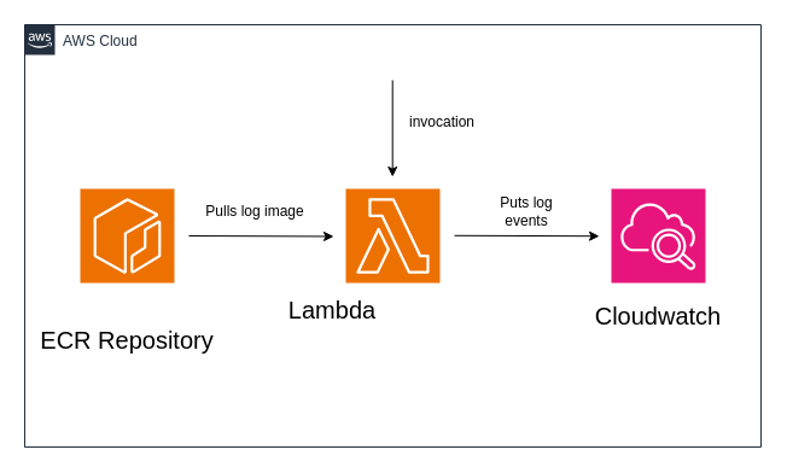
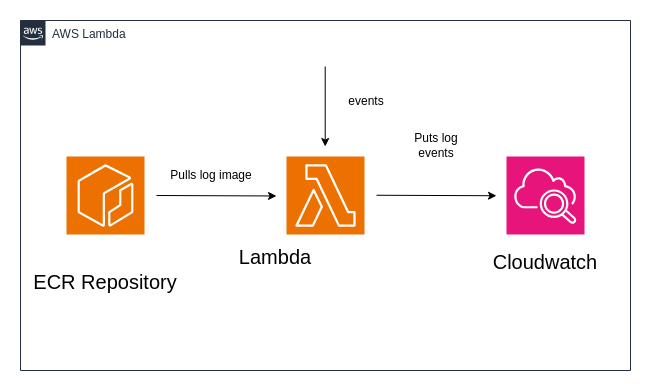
  <mxCell id="0" />
  <mxCell id="1" parent="0" />
- <mxCell id="2" value="AWS Cloud" style="points=[[0,0],[0.25,0],[0.5,0],[0.75,0],[1,0],[1,0.25],[1,0.5],[1,0.75],[1,1],[0.75,1],[0.5,1],[0.25,1],[0,1],[0,0.75],[0,0.5],[0,0.25]];outlineConnect=0;gradientColor=none;html=1;whiteSpace=wrap;fontSize=12;fontStyle=0;container=0;pointerEvents=0;collapsible=0;recursiveResize=0;shape=mxgraph.aws4.group;grIcon=mxgraph.aws4.group_aws_cloud_alt;strokeColor=#232F3E;fillColor=none;verticalAlign=top;align=left;spacingLeft=30;fontColor=#232F3E;dashed=0;" parent="1" vertex="1"><mxGeometry x="20" y="20" width="610" height="350" as="geometry" /></mxCell>
+ <mxCell id="2" value="AWS Lambda" style="points=[[0,0],[0.25,0],[0.5,0],[0.75,0],[1,0],[1,0.25],[1,0.5],[1,0.75],[1,1],[0.75,1],[0.5,1],[0.25,1],[0,1],[0,0.75],[0,0.5],[0,0.25]];outlineConnect=0;gradientColor=none;html=1;whiteSpace=wrap;fontSize=12;fontStyle=0;container=0;pointerEvents=0;collapsible=0;recursiveResize=0;shape=mxgraph.aws4.group;grIcon=mxgraph.aws4.group_aws_cloud_alt;strokeColor=#232F3E;fillColor=none;verticalAlign=top;align=left;spacingLeft=30;fontColor=#232F3E;dashed=0;" parent="1" vertex="1"><mxGeometry x="20" y="20" width="610" height="350" as="geometry" /></mxCell>
  <mxCell id="3" style="edgeStyle=orthogonalEdgeStyle;rounded=0;orthogonalLoop=1;jettySize=auto;html=1;" parent="1" edge="1"><mxGeometry relative="1" as="geometry"><mxPoint x="156" y="195" as="sourcePoint" /><mxPoint x="276" y="195.48" as="targetPoint" /><Array as="points"><mxPoint x="156" y="196" /></Array></mxGeometry></mxCell>
  <mxCell id="4" value="Pulls log image" style="text;html=1;align=center;verticalAlign=middle;whiteSpace=wrap;rounded=0;container=0;" parent="1" vertex="1"><mxGeometry x="166" y="160" width="90" height="30" as="geometry" /></mxCell>
- <mxCell id="5" value="Puts log events" style="text;html=1;align=center;verticalAlign=middle;whiteSpace=wrap;rounded=0;container=0;" parent="1" vertex="1"><mxGeometry x="406" y="160" width="60" height="30" as="geometry" /></mxCell>
+ <mxCell id="5" value="Puts log events" style="text;html=1;align=center;verticalAlign=middle;whiteSpace=wrap;rounded=0;container=0;" parent="1" vertex="1"><mxGeometry x="406" y="130" width="60" height="30" as="geometry" /></mxCell>
  <mxCell id="6" value="Lambda" style="text;html=1;align=center;verticalAlign=middle;whiteSpace=wrap;rounded=0;fontSize=20;container=0;" parent="1" vertex="1"><mxGeometry x="220" y="241" width="110" height="30" as="geometry" /></mxCell>
  <mxCell id="7" value="Cloudwatch" style="text;html=1;align=center;verticalAlign=middle;whiteSpace=wrap;rounded=0;fontSize=20;container=0;" parent="1" vertex="1"><mxGeometry x="490" y="246" width="110" height="30" as="geometry" /></mxCell>
  <mxCell id="8" style="edgeStyle=orthogonalEdgeStyle;rounded=0;orthogonalLoop=1;jettySize=auto;html=1;startArrow=none;startFill=0;endArrow=classic;endFill=1;" parent="1" edge="1"><mxGeometry relative="1" as="geometry"><mxPoint x="376" y="194.76" as="sourcePoint" /><mxPoint x="496" y="195.24" as="targetPoint" /><Array as="points"><mxPoint x="376" y="195.76" /></Array></mxGeometry></mxCell>
  <mxCell id="9" value="" style="sketch=0;points=[[0,0,0],[0.25,0,0],[0.5,0,0],[0.75,0,0],[1,0,0],[0,1,0],[0.25,1,0],[0.5,1,0],[0.75,1,0],[1,1,0],[0,0.25,0],[0,0.5,0],[0,0.75,0],[1,0.25,0],[1,0.5,0],[1,0.75,0]];outlineConnect=0;fontColor=#232F3E;fillColor=#ED7100;strokeColor=#ffffff;dashed=0;verticalLabelPosition=bottom;verticalAlign=top;align=center;html=1;fontSize=12;fontStyle=0;aspect=fixed;shape=mxgraph.aws4.resourceIcon;resIcon=mxgraph.aws4.ecr;container=0;" vertex="1" parent="1"><mxGeometry x="66" y="156" width="78" height="78" as="geometry" /></mxCell>
  <mxCell id="10" value="" style="sketch=0;points=[[0,0,0],[0.25,0,0],[0.5,0,0],[0.75,0,0],[1,0,0],[0,1,0],[0.25,1,0],[0.5,1,0],[0.75,1,0],[1,1,0],[0,0.25,0],[0,0.5,0],[0,0.75,0],[1,0.25,0],[1,0.5,0],[1,0.75,0]];outlineConnect=0;fontColor=#232F3E;fillColor=#ED7100;strokeColor=#ffffff;dashed=0;verticalLabelPosition=bottom;verticalAlign=top;align=center;html=1;fontSize=12;fontStyle=0;aspect=fixed;shape=mxgraph.aws4.resourceIcon;resIcon=mxgraph.aws4.lambda;container=0;" vertex="1" parent="1"><mxGeometry x="286" y="156" width="78" height="78" as="geometry" /></mxCell>
  <mxCell id="11" value="" style="sketch=0;points=[[0,0,0],[0.25,0,0],[0.5,0,0],[0.75,0,0],[1,0,0],[0,1,0],[0.25,1,0],[0.5,1,0],[0.75,1,0],[1,1,0],[0,0.25,0],[0,0.5,0],[0,0.75,0],[1,0.25,0],[1,0.5,0],[1,0.75,0]];points=[[0,0,0],[0.25,0,0],[0.5,0,0],[0.75,0,0],[1,0,0],[0,1,0],[0.25,1,0],[0.5,1,0],[0.75,1,0],[1,1,0],[0,0.25,0],[0,0.5,0],[0,0.75,0],[1,0.25,0],[1,0.5,0],[1,0.75,0]];outlineConnect=0;fontColor=#232F3E;fillColor=#E7157B;strokeColor=#ffffff;dashed=0;verticalLabelPosition=bottom;verticalAlign=top;align=center;html=1;fontSize=12;fontStyle=0;aspect=fixed;shape=mxgraph.aws4.resourceIcon;resIcon=mxgraph.aws4.cloudwatch_2;container=0;" vertex="1" parent="1"><mxGeometry x="506" y="156" width="78" height="78" as="geometry" /></mxCell>
  <mxCell id="12" value="ECR Repository" style="text;html=1;align=center;verticalAlign=middle;whiteSpace=wrap;rounded=0;fontSize=20;container=0;" parent="1" vertex="1"><mxGeometry x="30" y="266" width="150" height="30" as="geometry" /></mxCell>
  <mxCell id="13" value="" style="endArrow=classic;html=1;rounded=0;" edge="1" parent="1"><mxGeometry width="50" height="50" relative="1" as="geometry"><mxPoint x="324.71" y="66" as="sourcePoint" /><mxPoint x="324.71" y="146" as="targetPoint" /></mxGeometry></mxCell>
- <mxCell id="14" value="invocation" style="text;html=1;align=center;verticalAlign=middle;whiteSpace=wrap;rounded=0;" vertex="1" parent="1"><mxGeometry x="336" y="86" width="60" height="30" as="geometry" /></mxCell>
+ <mxCell id="14" value="events" style="text;html=1;align=center;verticalAlign=middle;whiteSpace=wrap;rounded=0;" vertex="1" parent="1"><mxGeometry x="336" y="86" width="60" height="30" as="geometry" /></mxCell>
